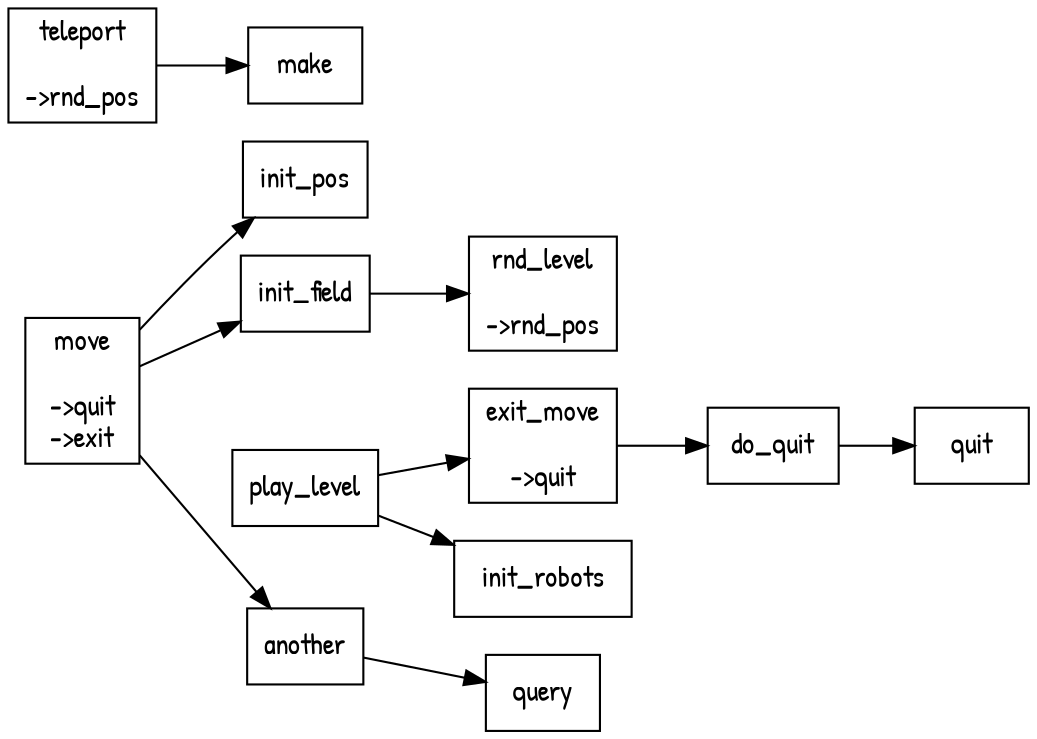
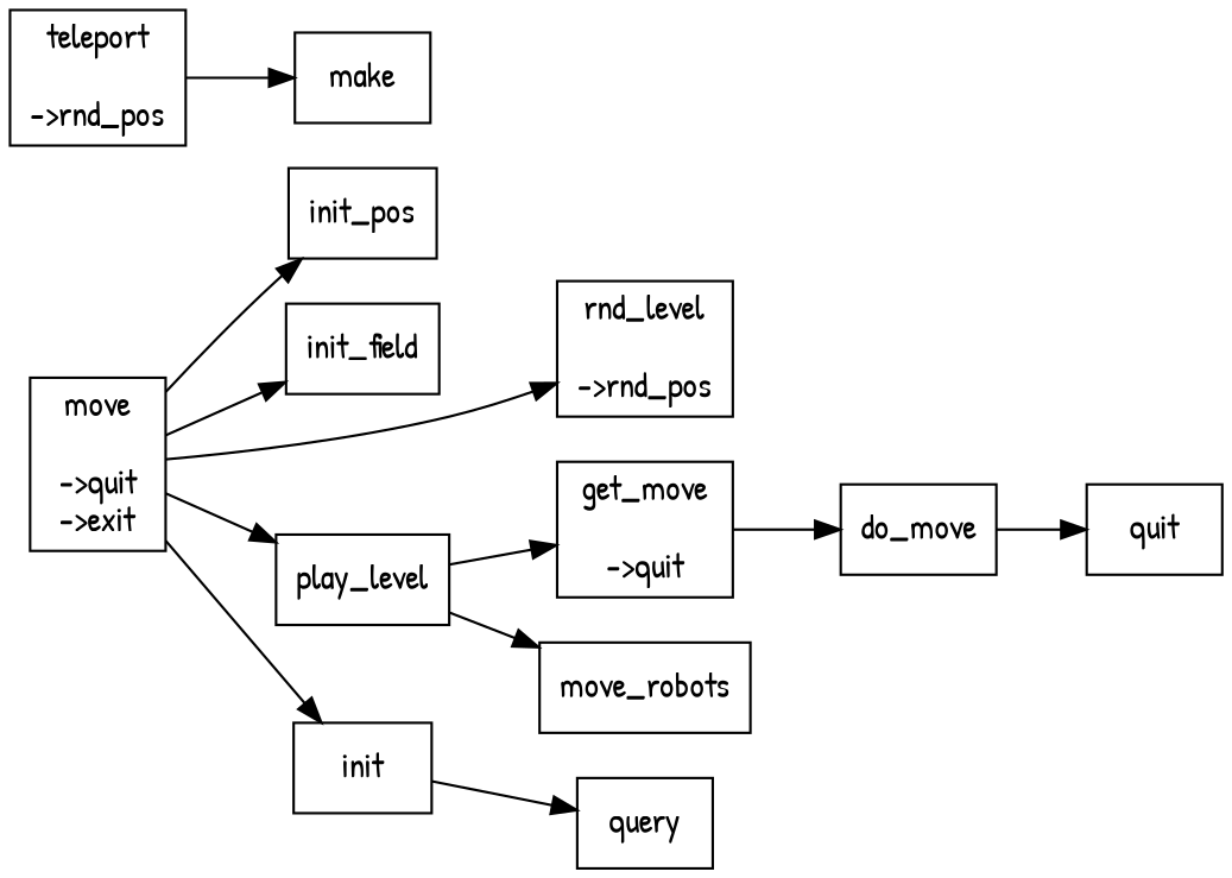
  digraph {
    fontname="Patrick Hand"
    rankdir=LR
    node [fontname="Patrick Hand" shape=box]
    edge [fontname="Patrick Hand"]
    n1 [label="move\n\n->quit\n->exit"]
    n2 [label=init_pos]
    init_field
    n4 [label="rnd_level\n\n->rnd_pos"]
    play_level
-   another
-   n7 [label="exit_move\n\n->quit"]
-   move_robots [label=init_robots]
+   another [label=init]
+   n7 [label="get_move\n\n->quit"]
+   move_robots
    query
-   do_move [label=do_quit]
+   do_move
    n11 [label=quit]
    n12 [label="teleport\n\n->rnd_pos"]
    n13 [label=make]
    n1 -> n2
    n1 -> init_field
-   init_field -> n4
+   n1 -> n4
+   n1 -> play_level
    n1 -> another
    play_level -> n7
    play_level -> move_robots
    another -> query
    n7 -> do_move
    do_move -> n11
    n12 -> n13
  }
